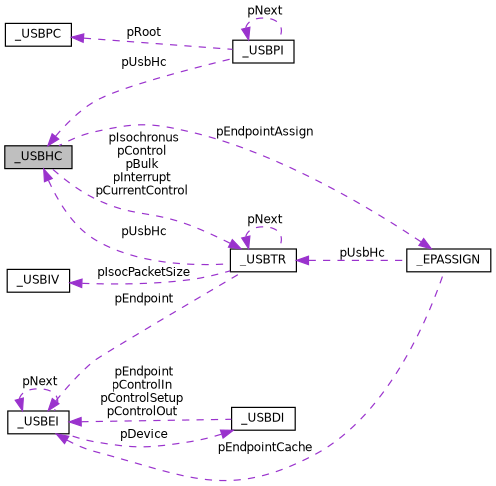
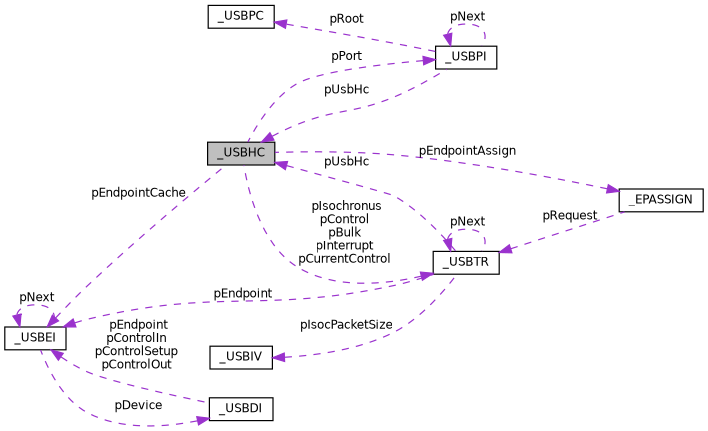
  digraph {
    rankdir=LR
    node [color=black fillcolor=white fontname=Helvetica fontsize=10 shape=record style=filled]
    edge [color=darkorchid3 dir=back fontname=Helvetica fontsize=10 labelfontname=Helvetica labelfontsize=10 style=dashed]
    n1 [fillcolor=grey75 fontcolor=black height=0.2 label=_USBHC width=0.4]
    n2 [height=0.2 label=_USBPI width=0.4]
    n3 [height=0.2 label=_USBTR width=0.4]
    n4 [height=0.2 label=_EPASSIGN width=0.4]
    n5 [height=0.2 label=_USBDI width=0.4]
    n6 [height=0.2 label=_USBEI width=0.4]
    n7 [height=0.2 label=_USBPC width=0.4]
    n8 [height=0.2 label=_USBIV width=0.4]
    n1 -> n2 [label=" pUsbHc"]
    n1 -> n3 [label=" pUsbHc"]
+   n2 -> n1 [label=" pPort"]
    n2 -> n2 [label=" pNext"]
    n3 -> n1 [label=" pIsochronus\npControl\npBulk\npInterrupt\npCurrentControl"]
    n3 -> n3 [label=" pNext"]
-   n3 -> n4 [label=" pUsbHc"]
+   n3 -> n4 [label=" pRequest"]
    n4 -> n1 [label=" pEndpointAssign"]
    n5 -> n6 [label=" pDevice"]
    n6 -> n3 [label=" pEndpoint"]
-   n6 -> n4 [label=" pEndpointCache"]
+   n6 -> n1 [label=" pEndpointCache"]
    n6 -> n5 [label=" pEndpoint\npControlIn\npControlSetup\npControlOut"]
    n6 -> n6 [label=" pNext"]
    n7 -> n2 [label=" pRoot"]
    n8 -> n3 [label=" pIsocPacketSize"]
  }
